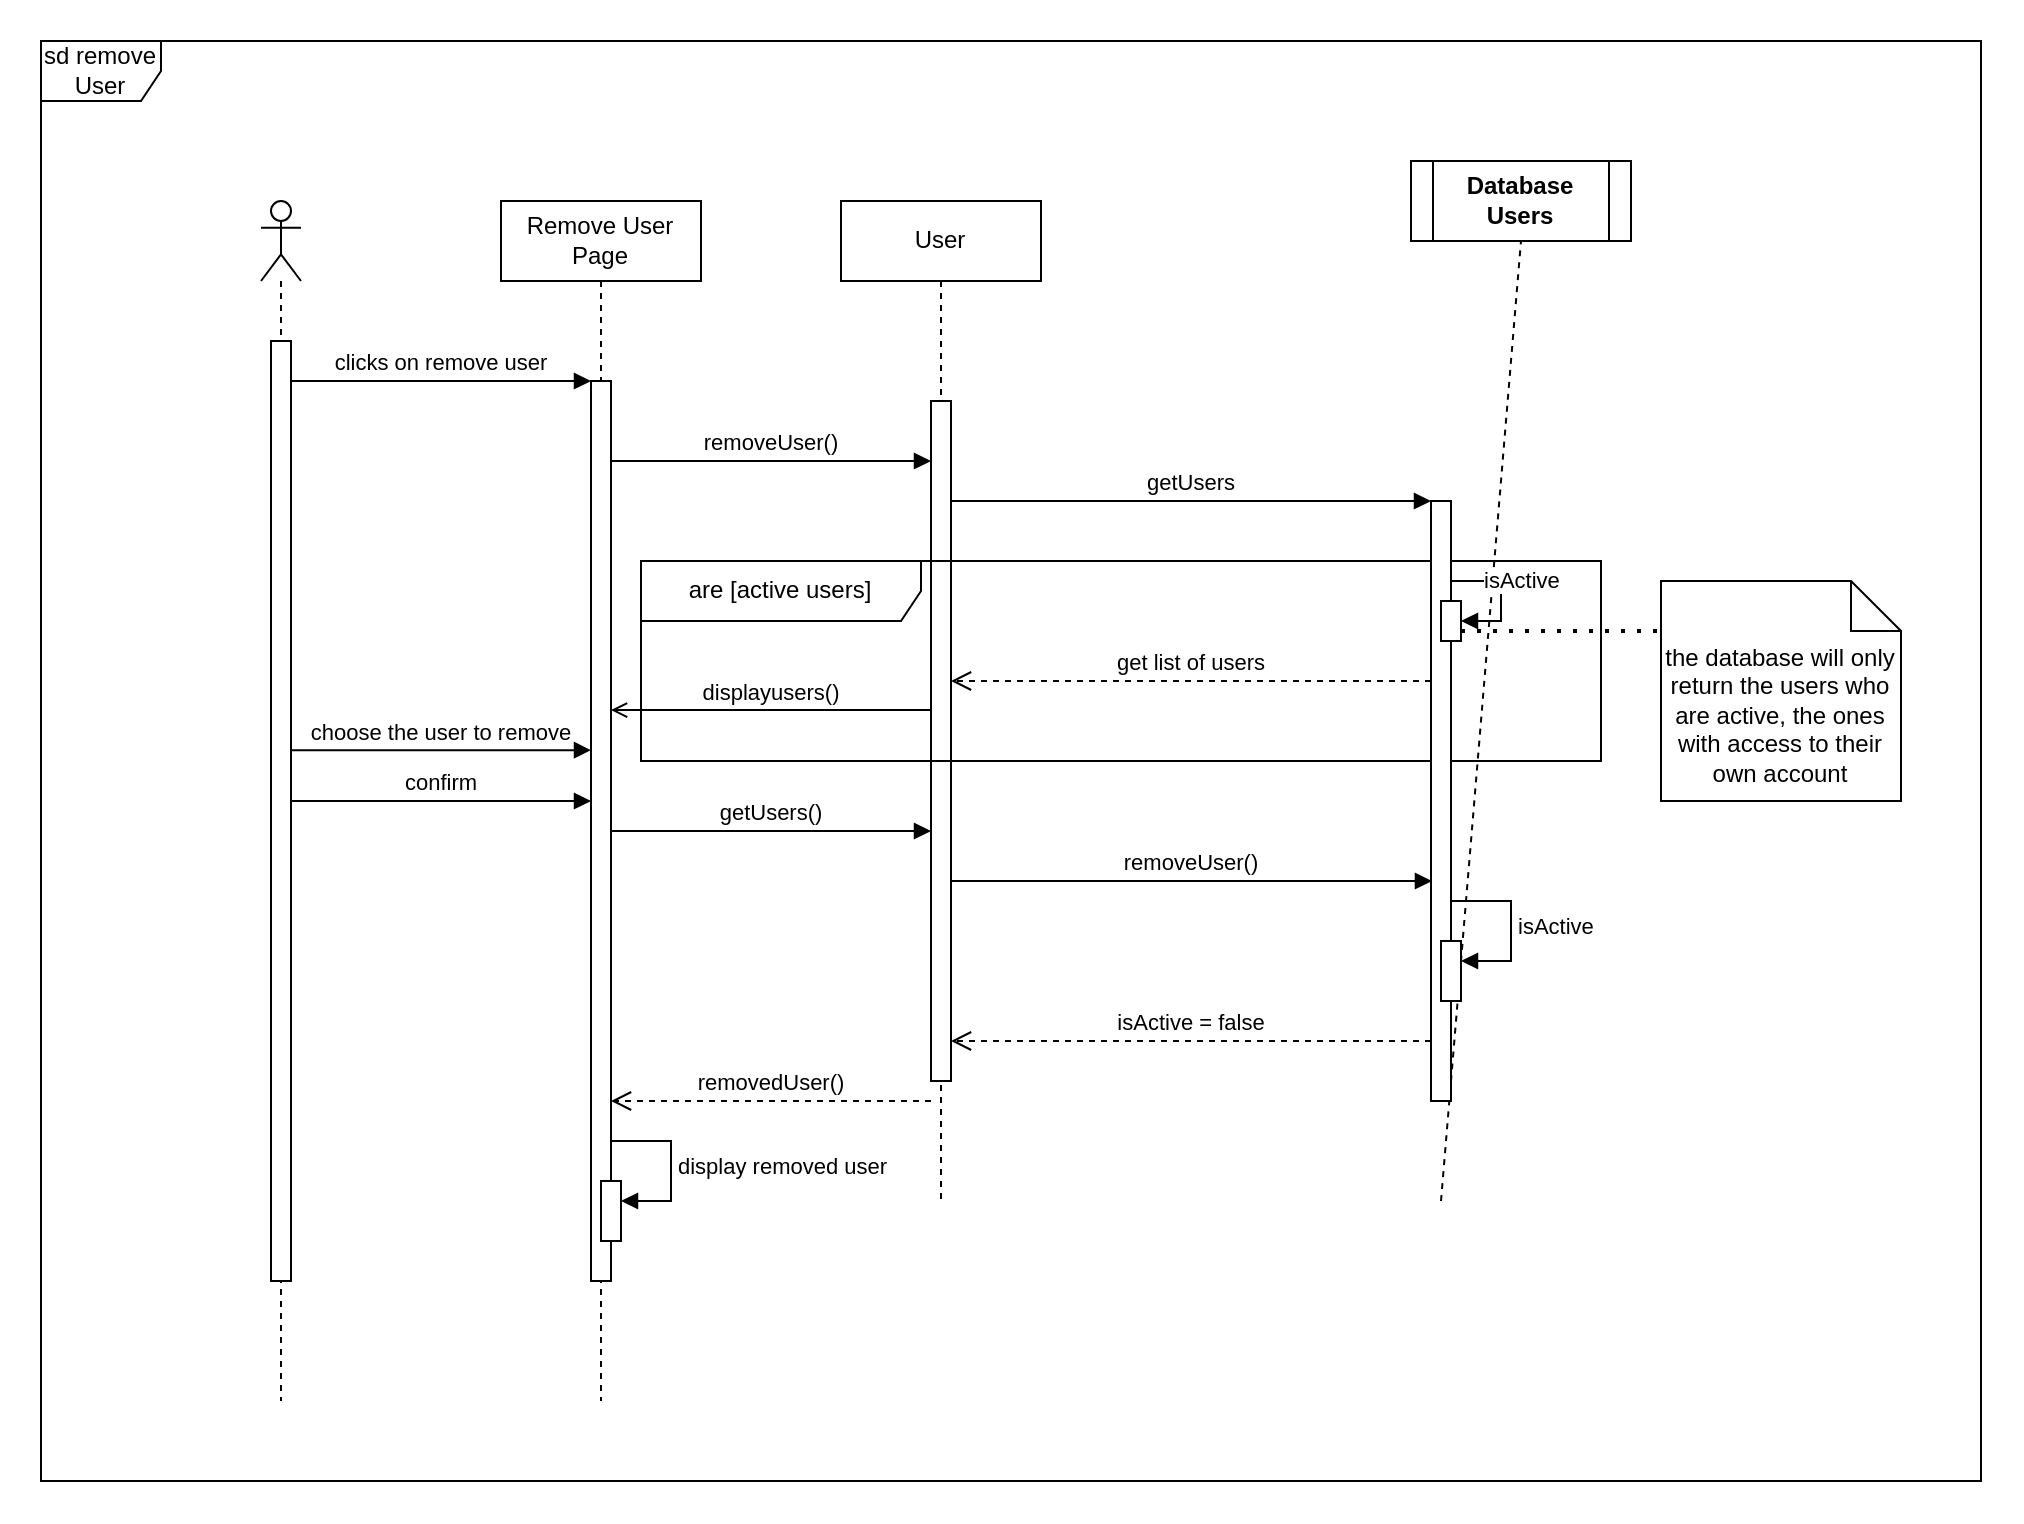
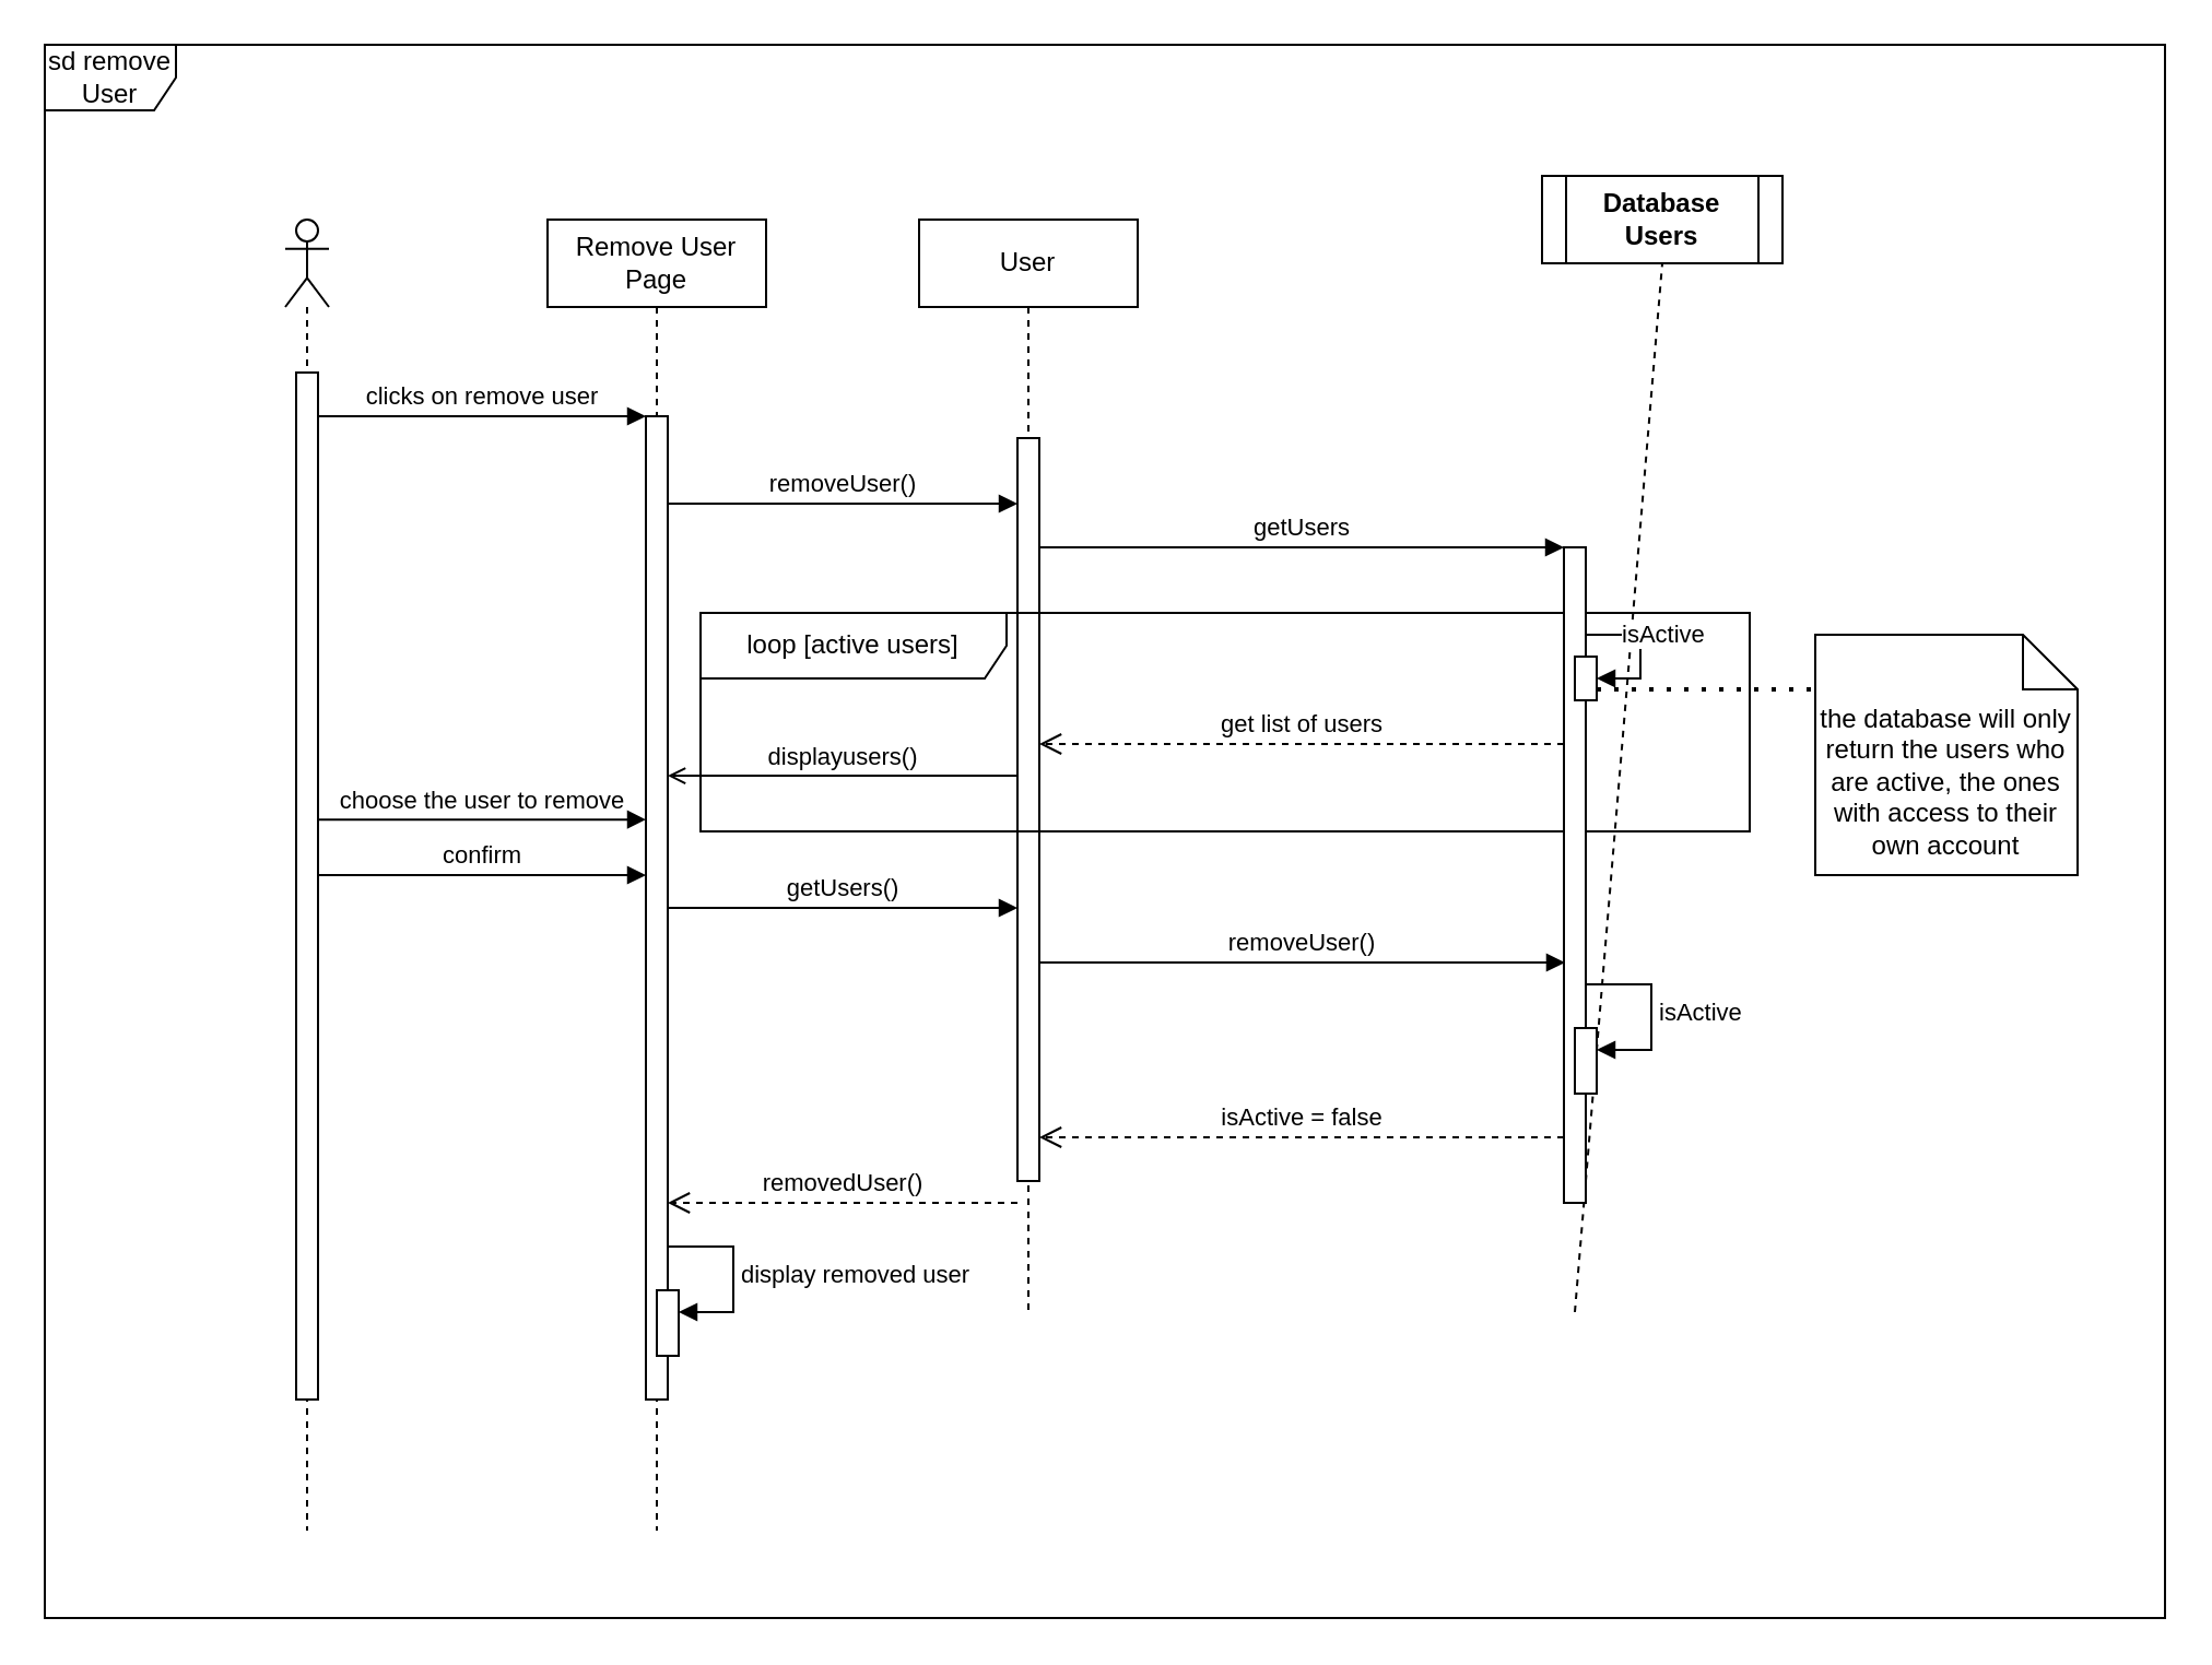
  <mxCell id="0" />
  <mxCell id="1" parent="0" />
  <mxCell id="2" value="" style="endArrow=none;dashed=1;html=1;rounded=0;entryX=0.5;entryY=1;entryDx=0;entryDy=0;" edge="1" parent="1" target="31"><mxGeometry width="50" height="50" relative="1" as="geometry"><mxPoint x="720" y="600" as="sourcePoint" /><mxPoint x="540" y="531.273" as="targetPoint" /></mxGeometry></mxCell>
  <mxCell id="3" value="" style="shape=umlLifeline;perimeter=lifelinePerimeter;whiteSpace=wrap;html=1;container=1;dropTarget=0;collapsible=0;recursiveResize=0;outlineConnect=0;portConstraint=eastwest;newEdgeStyle={&quot;curved&quot;:0,&quot;rounded&quot;:0};participant=umlActor;" parent="1" vertex="1"><mxGeometry x="130" y="100" width="20" height="600" as="geometry" /></mxCell>
  <mxCell id="4" value="" style="html=1;points=[[0,0,0,0,5],[0,1,0,0,-5],[1,0,0,0,5],[1,1,0,0,-5]];perimeter=orthogonalPerimeter;outlineConnect=0;targetShapes=umlLifeline;portConstraint=eastwest;newEdgeStyle={&quot;curved&quot;:0,&quot;rounded&quot;:0};" parent="3" vertex="1"><mxGeometry x="5" y="70" width="10" height="470" as="geometry" /></mxCell>
  <mxCell id="5" value="Remove User Page" style="shape=umlLifeline;perimeter=lifelinePerimeter;whiteSpace=wrap;html=1;container=1;dropTarget=0;collapsible=0;recursiveResize=0;outlineConnect=0;portConstraint=eastwest;newEdgeStyle={&quot;curved&quot;:0,&quot;rounded&quot;:0};" parent="1" vertex="1"><mxGeometry x="250" y="100" width="100" height="600" as="geometry" /></mxCell>
  <mxCell id="6" value="" style="html=1;points=[[0,0,0,0,5],[0,1,0,0,-5],[1,0,0,0,5],[1,1,0,0,-5]];perimeter=orthogonalPerimeter;outlineConnect=0;targetShapes=umlLifeline;portConstraint=eastwest;newEdgeStyle={&quot;curved&quot;:0,&quot;rounded&quot;:0};" parent="5" vertex="1"><mxGeometry x="45" y="90" width="10" height="450" as="geometry" /></mxCell>
  <mxCell id="7" value="User" style="shape=umlLifeline;perimeter=lifelinePerimeter;whiteSpace=wrap;html=1;container=1;dropTarget=0;collapsible=0;recursiveResize=0;outlineConnect=0;portConstraint=eastwest;newEdgeStyle={&quot;curved&quot;:0,&quot;rounded&quot;:0};" parent="1" vertex="1"><mxGeometry x="420" y="100" width="100" height="500" as="geometry" /></mxCell>
  <mxCell id="8" value="" style="html=1;points=[[0,0,0,0,5],[0,1,0,0,-5],[1,0,0,0,5],[1,1,0,0,-5]];perimeter=orthogonalPerimeter;outlineConnect=0;targetShapes=umlLifeline;portConstraint=eastwest;newEdgeStyle={&quot;curved&quot;:0,&quot;rounded&quot;:0};" parent="7" vertex="1"><mxGeometry x="45" y="100" width="10" height="340" as="geometry" /></mxCell>
  <mxCell id="9" value="clicks on remove user" style="html=1;verticalAlign=bottom;endArrow=block;curved=0;rounded=0;" parent="1" edge="1"><mxGeometry width="80" relative="1" as="geometry"><mxPoint x="145" y="190" as="sourcePoint" /><mxPoint x="295" y="190" as="targetPoint" /></mxGeometry></mxCell>
  <mxCell id="10" value="getUsers()" style="html=1;verticalAlign=bottom;endArrow=block;curved=0;rounded=0;" parent="1" source="6" target="8" edge="1"><mxGeometry width="80" relative="1" as="geometry"><mxPoint x="310" y="220" as="sourcePoint" /><mxPoint x="460" y="220" as="targetPoint" /></mxGeometry></mxCell>
  <mxCell id="11" value="getUsers" style="html=1;verticalAlign=bottom;endArrow=block;curved=0;rounded=0;" parent="1" edge="1"><mxGeometry width="80" relative="1" as="geometry"><mxPoint x="475" y="250" as="sourcePoint" /><mxPoint x="715" y="250" as="targetPoint" /></mxGeometry></mxCell>
  <mxCell id="12" value="get list of users" style="html=1;verticalAlign=bottom;endArrow=open;dashed=1;endSize=8;curved=0;rounded=0;" parent="1" edge="1"><mxGeometry relative="1" as="geometry"><mxPoint x="715" y="340" as="sourcePoint" /><mxPoint x="475" y="340" as="targetPoint" /></mxGeometry></mxCell>
  <mxCell id="13" value="sd remove User" style="shape=umlFrame;whiteSpace=wrap;html=1;pointerEvents=0;" parent="1" vertex="1"><mxGeometry x="20" y="20" width="970" height="720" as="geometry" /></mxCell>
  <mxCell id="14" value="displayusers()" style="html=1;verticalAlign=bottom;labelBackgroundColor=none;endArrow=open;endFill=0;rounded=0;" parent="1" edge="1"><mxGeometry width="160" relative="1" as="geometry"><mxPoint x="465" y="354.55" as="sourcePoint" /><mxPoint x="305" y="354.55" as="targetPoint" /></mxGeometry></mxCell>
  <mxCell id="15" value="choose the user to remove" style="html=1;verticalAlign=bottom;endArrow=block;curved=0;rounded=0;" parent="1" target="6" edge="1"><mxGeometry width="80" relative="1" as="geometry"><mxPoint x="145" y="374.57" as="sourcePoint" /><mxPoint x="293.8" y="374.57" as="targetPoint" /></mxGeometry></mxCell>
  <mxCell id="16" value="confirm" style="html=1;verticalAlign=bottom;endArrow=block;curved=0;rounded=0;" parent="1" edge="1"><mxGeometry width="80" relative="1" as="geometry"><mxPoint x="145" y="400" as="sourcePoint" /><mxPoint x="295" y="400" as="targetPoint" /></mxGeometry></mxCell>
  <mxCell id="17" value="removeUser()" style="html=1;verticalAlign=bottom;endArrow=block;curved=0;rounded=0;" parent="1" source="6" edge="1"><mxGeometry width="80" relative="1" as="geometry"><mxPoint x="300" y="235" as="sourcePoint" /><mxPoint x="465" y="230" as="targetPoint" /></mxGeometry></mxCell>
  <mxCell id="18" value="removeUser()" style="html=1;verticalAlign=bottom;endArrow=block;curved=0;rounded=0;entryX=0.048;entryY=0.843;entryDx=0;entryDy=0;entryPerimeter=0;" parent="1" edge="1"><mxGeometry width="80" relative="1" as="geometry"><mxPoint x="475" y="440" as="sourcePoint" /><mxPoint x="715.48" y="440" as="targetPoint" /></mxGeometry></mxCell>
  <mxCell id="19" value="the database will only return the users who are active, the ones with access to their own account" style="shape=note2;boundedLbl=1;whiteSpace=wrap;html=1;size=25;verticalAlign=top;align=center;" parent="1" vertex="1"><mxGeometry x="830" y="290" width="120" height="110" as="geometry" /></mxCell>
- <mxCell id="20" value="are&lt;span style=&quot;background-color: transparent; color: light-dark(rgb(0, 0, 0), rgb(255, 255, 255));&quot;&gt;&amp;nbsp;[active users]&lt;/span&gt;" style="shape=umlFrame;whiteSpace=wrap;html=1;pointerEvents=0;width=140;height=30;" parent="1" vertex="1"><mxGeometry x="320" y="280" width="480" height="100" as="geometry" /></mxCell>
+ <mxCell id="20" value="loop&lt;span style=&quot;background-color: transparent; color: light-dark(rgb(0, 0, 0), rgb(255, 255, 255));&quot;&gt;&amp;nbsp;[active users]&lt;/span&gt;" style="shape=umlFrame;whiteSpace=wrap;html=1;pointerEvents=0;width=140;height=30;" parent="1" vertex="1"><mxGeometry x="320" y="280" width="480" height="100" as="geometry" /></mxCell>
  <mxCell id="21" value="isActive = false" style="html=1;verticalAlign=bottom;endArrow=open;dashed=1;endSize=8;curved=0;rounded=0;" parent="1" edge="1"><mxGeometry relative="1" as="geometry"><mxPoint x="715" y="520" as="sourcePoint" /><mxPoint x="475" y="520" as="targetPoint" /></mxGeometry></mxCell>
  <mxCell id="22" value="removedUser()" style="html=1;verticalAlign=bottom;endArrow=open;dashed=1;endSize=8;curved=0;rounded=0;" parent="1" edge="1"><mxGeometry relative="1" as="geometry"><mxPoint x="465" y="550" as="sourcePoint" /><mxPoint x="305" y="550" as="targetPoint" /></mxGeometry></mxCell>
  <mxCell id="23" value="" style="html=1;points=[[0,0,0,0,5],[0,1,0,0,-5],[1,0,0,0,5],[1,1,0,0,-5]];perimeter=orthogonalPerimeter;outlineConnect=0;targetShapes=umlLifeline;portConstraint=eastwest;newEdgeStyle={&quot;curved&quot;:0,&quot;rounded&quot;:0};" parent="1" vertex="1"><mxGeometry x="300" y="590" width="10" height="30" as="geometry" /></mxCell>
  <mxCell id="24" value="display removed user" style="html=1;align=left;spacingLeft=2;endArrow=block;rounded=0;edgeStyle=orthogonalEdgeStyle;curved=0;rounded=0;" parent="1" target="23" edge="1"><mxGeometry relative="1" as="geometry"><mxPoint x="305" y="570" as="sourcePoint" /><Array as="points"><mxPoint x="335" y="600" /></Array></mxGeometry></mxCell>
  <mxCell id="25" value="" style="endArrow=none;dashed=1;html=1;dashPattern=1 3;strokeWidth=2;rounded=0;exitX=1;exitY=1;exitDx=0;exitDy=-5;exitPerimeter=0;" parent="1" source="27" edge="1"><mxGeometry width="50" height="50" relative="1" as="geometry"><mxPoint x="670" y="400" as="sourcePoint" /><mxPoint x="830" y="315" as="targetPoint" /></mxGeometry></mxCell>
  <mxCell id="26" value="" style="html=1;points=[[0,0,0,0,5],[0,1,0,0,-5],[1,0,0,0,5],[1,1,0,0,-5]];perimeter=orthogonalPerimeter;outlineConnect=0;targetShapes=umlLifeline;portConstraint=eastwest;newEdgeStyle={&quot;curved&quot;:0,&quot;rounded&quot;:0};" parent="1" vertex="1"><mxGeometry x="715" y="250" width="10" height="300" as="geometry" /></mxCell>
  <mxCell id="27" value="" style="html=1;points=[[0,0,0,0,5],[0,1,0,0,-5],[1,0,0,0,5],[1,1,0,0,-5]];perimeter=orthogonalPerimeter;outlineConnect=0;targetShapes=umlLifeline;portConstraint=eastwest;newEdgeStyle={&quot;curved&quot;:0,&quot;rounded&quot;:0};" parent="1" vertex="1"><mxGeometry x="720" y="300" width="10" height="20" as="geometry" /></mxCell>
  <mxCell id="28" value="isActive" style="html=1;align=left;spacingLeft=2;endArrow=block;rounded=0;edgeStyle=orthogonalEdgeStyle;curved=0;rounded=0;exitX=1;exitY=0;exitDx=0;exitDy=0;exitPerimeter=0;" parent="1" source="26" target="27" edge="1"><mxGeometry relative="1" as="geometry"><mxPoint x="730" y="270" as="sourcePoint" /><Array as="points"><mxPoint x="725" y="290" /><mxPoint x="750" y="290" /><mxPoint x="750" y="310" /></Array></mxGeometry></mxCell>
  <mxCell id="29" value="" style="html=1;points=[[0,0,0,0,5],[0,1,0,0,-5],[1,0,0,0,5],[1,1,0,0,-5]];perimeter=orthogonalPerimeter;outlineConnect=0;targetShapes=umlLifeline;portConstraint=eastwest;newEdgeStyle={&quot;curved&quot;:0,&quot;rounded&quot;:0};" parent="1" vertex="1"><mxGeometry x="720" y="470" width="10" height="30" as="geometry" /></mxCell>
  <mxCell id="30" value="isActive" style="html=1;align=left;spacingLeft=2;endArrow=block;rounded=0;edgeStyle=orthogonalEdgeStyle;curved=0;rounded=0;" parent="1" target="29" edge="1"><mxGeometry relative="1" as="geometry"><mxPoint x="725" y="450" as="sourcePoint" /><Array as="points"><mxPoint x="755" y="480" /></Array></mxGeometry></mxCell>
  <mxCell id="31" value="Database Users" style="shape=process;whiteSpace=wrap;html=1;backgroundOutline=1;fontStyle=1;" vertex="1" parent="1"><mxGeometry x="705" y="80" width="110" height="40" as="geometry" /></mxCell>
